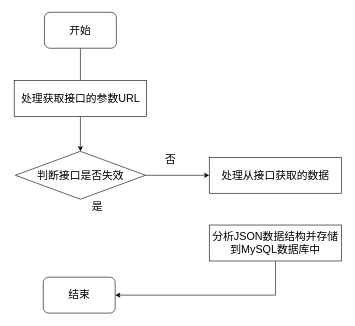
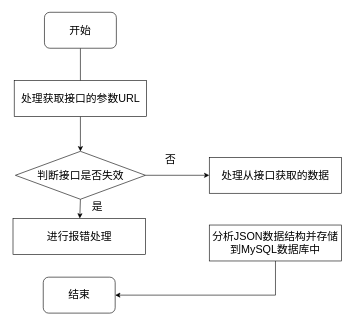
  <mxCell id="0" />
  <mxCell id="1" parent="0" />
  <mxCell id="2" style="edgeStyle=none;rounded=0;orthogonalLoop=1;jettySize=auto;html=1;exitX=0.5;exitY=1;exitDx=0;exitDy=0;entryX=0.5;entryY=0;entryDx=0;entryDy=0;endArrow=none;" edge="1" parent="1" source="3" target="5"><mxGeometry relative="1" as="geometry" /></mxCell>
  <mxCell id="3" value="&lt;font style=&quot;font-size: 18px;&quot;&gt;开始&lt;/font&gt;" style="rounded=1;whiteSpace=wrap;html=1;" vertex="1" parent="1"><mxGeometry x="73" y="20" width="120" height="60" as="geometry" /></mxCell>
  <mxCell id="4" style="edgeStyle=none;rounded=0;orthogonalLoop=1;jettySize=auto;html=1;exitX=0.5;exitY=1;exitDx=0;exitDy=0;entryX=0.5;entryY=0;entryDx=0;entryDy=0;" edge="1" parent="1" source="5" target="8"><mxGeometry relative="1" as="geometry" /></mxCell>
  <mxCell id="5" value="&lt;font style=&quot;font-size: 18px;&quot;&gt;处理获取接口的参数URL&lt;/font&gt;" style="rounded=0;whiteSpace=wrap;html=1;" vertex="1" parent="1"><mxGeometry x="22.5" y="134" width="221" height="60" as="geometry" /></mxCell>
+ <mxCell id="6" style="edgeStyle=none;rounded=0;orthogonalLoop=1;jettySize=auto;html=1;exitX=0.5;exitY=1;exitDx=0;exitDy=0;" edge="1" parent="1" source="8" target="14"><mxGeometry relative="1" as="geometry" /></mxCell>
  <mxCell id="7" style="edgeStyle=none;rounded=0;orthogonalLoop=1;jettySize=auto;html=1;exitX=1;exitY=0.5;exitDx=0;exitDy=0;entryX=0;entryY=0.5;entryDx=0;entryDy=0;" edge="1" parent="1" source="8" target="9"><mxGeometry relative="1" as="geometry" /></mxCell>
  <mxCell id="8" value="&lt;font style=&quot;font-size: 18px;&quot;&gt;判断接口是否失效&lt;/font&gt;" style="rhombus;whiteSpace=wrap;html=1;" vertex="1" parent="1"><mxGeometry x="24.5" y="252" width="217" height="80" as="geometry" /></mxCell>
  <mxCell id="9" value="&lt;font style=&quot;font-size: 18px;&quot;&gt;处理从接口获取的数据&lt;/font&gt;" style="rounded=0;whiteSpace=wrap;html=1;" vertex="1" parent="1"><mxGeometry x="348" y="262" width="221" height="60" as="geometry" /></mxCell>
  <mxCell id="10" value="&lt;font style=&quot;font-size: 18px;&quot;&gt;否&lt;/font&gt;" style="text;html=1;align=center;verticalAlign=middle;resizable=0;points=[];autosize=1;strokeColor=none;fillColor=none;" vertex="1" parent="1"><mxGeometry x="265" y="249" width="36" height="34" as="geometry" /></mxCell>
  <mxCell id="11" style="edgeStyle=orthogonalEdgeStyle;rounded=0;orthogonalLoop=1;jettySize=auto;html=1;exitX=0.5;exitY=1;exitDx=0;exitDy=0;entryX=1;entryY=0.5;entryDx=0;entryDy=0;" edge="1" parent="1" source="12" target="13"><mxGeometry relative="1" as="geometry" /></mxCell>
  <mxCell id="12" value="&lt;font style=&quot;font-size: 18px;&quot;&gt;分析JSON数据结构并存储到MySQL数据库中&lt;/font&gt;" style="rounded=0;whiteSpace=wrap;html=1;" vertex="1" parent="1"><mxGeometry x="348" y="375" width="221" height="60" as="geometry" /></mxCell>
  <mxCell id="13" value="&lt;font style=&quot;font-size: 18px;&quot;&gt;结束&lt;/font&gt;" style="rounded=1;whiteSpace=wrap;html=1;" vertex="1" parent="1"><mxGeometry x="71" y="462" width="120" height="60" as="geometry" /></mxCell>
+ <mxCell id="14" value="&lt;span style=&quot;font-size: 18px;&quot;&gt;进行报错处理&lt;/span&gt;" style="rounded=0;whiteSpace=wrap;html=1;" vertex="1" parent="1"><mxGeometry x="20.5" y="364" width="221" height="60" as="geometry" /></mxCell>
  <mxCell id="15" value="&lt;font style=&quot;font-size: 18px;&quot;&gt;是&lt;/font&gt;" style="text;html=1;align=center;verticalAlign=middle;resizable=0;points=[];autosize=1;strokeColor=none;fillColor=none;" vertex="1" parent="1"><mxGeometry x="143" y="327" width="36" height="34" as="geometry" /></mxCell>
